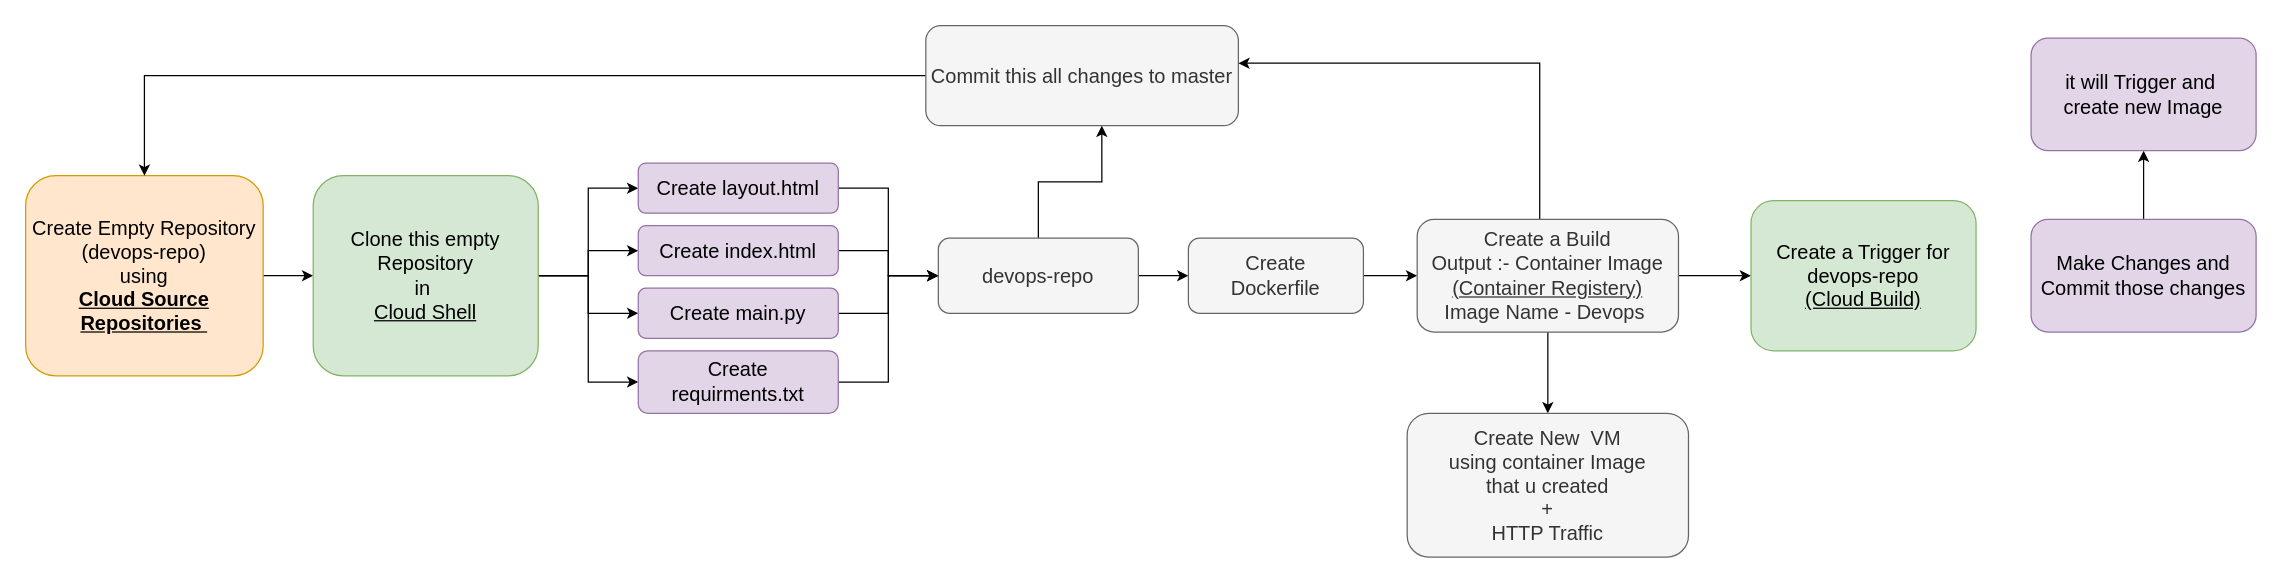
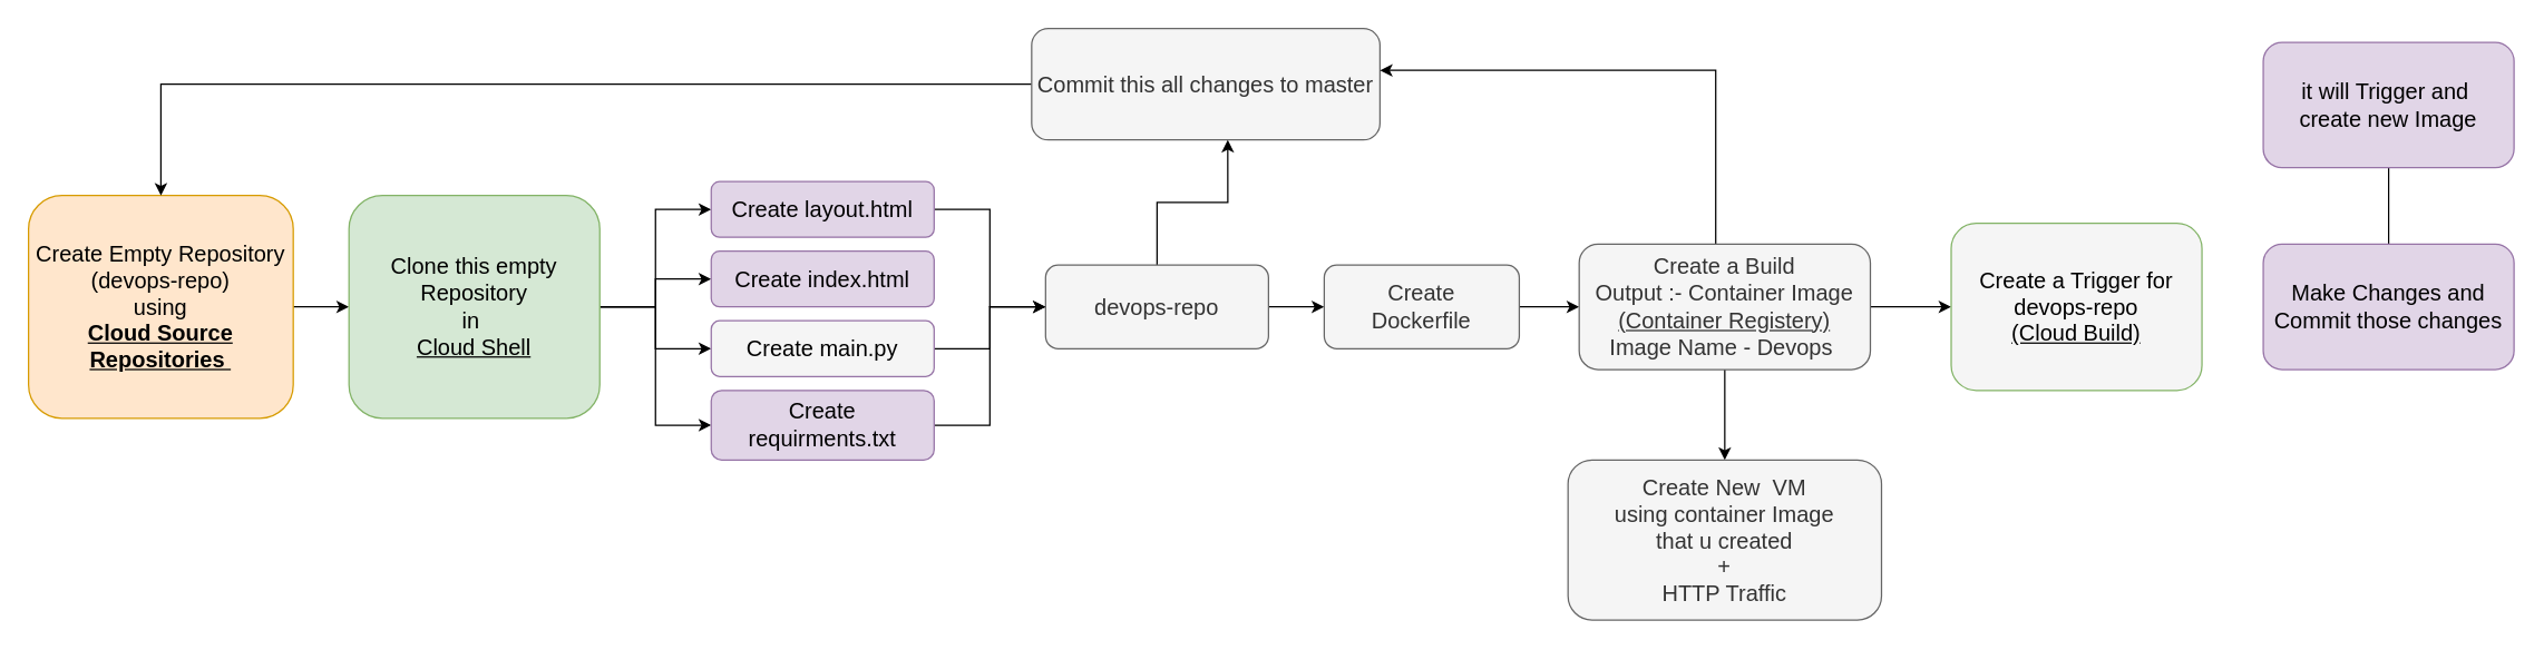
  <mxCell id="0" />
  <mxCell id="1" parent="0" />
  <mxCell id="2" style="edgeStyle=orthogonalEdgeStyle;rounded=0;orthogonalLoop=1;jettySize=auto;html=1;entryX=0;entryY=0.5;entryDx=0;entryDy=0;" edge="1" parent="1" source="3" target="8"><mxGeometry relative="1" as="geometry" /></mxCell>
  <mxCell id="3" value="&lt;font style=&quot;font-size: 16px&quot;&gt;Create Empty Repository&lt;br&gt;(devops-repo)&lt;br&gt;using&lt;br&gt;&lt;b&gt;&lt;u&gt;Cloud Source Repositories&amp;nbsp;&lt;/u&gt;&lt;/b&gt;&lt;/font&gt;" style="rounded=1;whiteSpace=wrap;html=1;fillColor=#ffe6cc;strokeColor=#d79b00;" vertex="1" parent="1"><mxGeometry x="20" y="140" width="190" height="160" as="geometry" /></mxCell>
  <mxCell id="4" style="edgeStyle=orthogonalEdgeStyle;rounded=0;orthogonalLoop=1;jettySize=auto;html=1;entryX=0;entryY=0.5;entryDx=0;entryDy=0;" edge="1" parent="1" source="8" target="10"><mxGeometry relative="1" as="geometry" /></mxCell>
  <mxCell id="5" style="edgeStyle=orthogonalEdgeStyle;rounded=0;orthogonalLoop=1;jettySize=auto;html=1;entryX=0;entryY=0.5;entryDx=0;entryDy=0;" edge="1" parent="1" source="8" target="12"><mxGeometry relative="1" as="geometry" /></mxCell>
  <mxCell id="6" style="edgeStyle=orthogonalEdgeStyle;rounded=0;orthogonalLoop=1;jettySize=auto;html=1;entryX=0;entryY=0.5;entryDx=0;entryDy=0;" edge="1" parent="1" source="8" target="14"><mxGeometry relative="1" as="geometry" /></mxCell>
  <mxCell id="7" style="edgeStyle=orthogonalEdgeStyle;rounded=0;orthogonalLoop=1;jettySize=auto;html=1;entryX=0;entryY=0.5;entryDx=0;entryDy=0;" edge="1" parent="1" source="8" target="16"><mxGeometry relative="1" as="geometry" /></mxCell>
  <mxCell id="8" value="&lt;span style=&quot;font-size: 16px&quot;&gt;Clone this empty Repository&lt;br&gt;in&amp;nbsp;&lt;br&gt;&lt;u&gt;Cloud Shell&lt;/u&gt;&lt;br&gt;&lt;/span&gt;" style="rounded=1;whiteSpace=wrap;html=1;fillColor=#d5e8d4;strokeColor=#82b366;" vertex="1" parent="1"><mxGeometry x="250" y="140" width="180" height="160" as="geometry" /></mxCell>
  <mxCell id="9" style="edgeStyle=orthogonalEdgeStyle;rounded=0;orthogonalLoop=1;jettySize=auto;html=1;entryX=0;entryY=0.5;entryDx=0;entryDy=0;" edge="1" parent="1" source="10" target="21"><mxGeometry relative="1" as="geometry" /></mxCell>
  <mxCell id="10" value="&lt;span style=&quot;font-size: 16px&quot;&gt;Create layout.html&lt;br&gt;&lt;/span&gt;" style="rounded=1;whiteSpace=wrap;html=1;fillColor=#e1d5e7;strokeColor=#9673a6;" vertex="1" parent="1"><mxGeometry x="510" y="130" width="160" height="40" as="geometry" /></mxCell>
- <mxCell id="11" style="edgeStyle=orthogonalEdgeStyle;rounded=0;orthogonalLoop=1;jettySize=auto;html=1;entryX=0;entryY=0.5;entryDx=0;entryDy=0;" edge="1" parent="1" source="12" target="21"><mxGeometry relative="1" as="geometry" /></mxCell>
  <mxCell id="12" value="&lt;span style=&quot;font-size: 16px&quot;&gt;Create index.html&lt;br&gt;&lt;/span&gt;" style="rounded=1;whiteSpace=wrap;html=1;fillColor=#e1d5e7;strokeColor=#9673a6;" vertex="1" parent="1"><mxGeometry x="510" y="180" width="160" height="40" as="geometry" /></mxCell>
  <mxCell id="13" style="edgeStyle=orthogonalEdgeStyle;rounded=0;orthogonalLoop=1;jettySize=auto;html=1;entryX=0;entryY=0.5;entryDx=0;entryDy=0;" edge="1" parent="1" source="14" target="21"><mxGeometry relative="1" as="geometry" /></mxCell>
- <mxCell id="14" value="&lt;span style=&quot;font-size: 16px&quot;&gt;Create main.py&lt;br&gt;&lt;/span&gt;" style="rounded=1;whiteSpace=wrap;html=1;fillColor=#e1d5e7;strokeColor=#9673a6;" vertex="1" parent="1"><mxGeometry x="510" y="230" width="160" height="40" as="geometry" /></mxCell>
+ <mxCell id="14" value="&lt;span style=&quot;font-size: 16px&quot;&gt;Create main.py&lt;br&gt;&lt;/span&gt;" style="rounded=1;whiteSpace=wrap;html=1;fillColor=#f5f5f5;strokeColor=#9673a6;" vertex="1" parent="1"><mxGeometry x="510" y="230" width="160" height="40" as="geometry" /></mxCell>
  <mxCell id="15" style="edgeStyle=orthogonalEdgeStyle;rounded=0;orthogonalLoop=1;jettySize=auto;html=1;entryX=0;entryY=0.5;entryDx=0;entryDy=0;endArrow=none;" edge="1" parent="1" source="16" target="21"><mxGeometry relative="1" as="geometry" /></mxCell>
  <mxCell id="16" value="&lt;span style=&quot;font-size: 16px&quot;&gt;Create requirments.txt&lt;br&gt;&lt;/span&gt;" style="rounded=1;whiteSpace=wrap;html=1;fillColor=#e1d5e7;strokeColor=#9673a6;" vertex="1" parent="1"><mxGeometry x="510" y="280" width="160" height="50" as="geometry" /></mxCell>
  <mxCell id="17" style="edgeStyle=orthogonalEdgeStyle;rounded=0;orthogonalLoop=1;jettySize=auto;html=1;entryX=0.5;entryY=0;entryDx=0;entryDy=0;" edge="1" parent="1" source="18" target="3"><mxGeometry relative="1" as="geometry" /></mxCell>
  <mxCell id="18" value="&lt;span style=&quot;font-size: 16px&quot;&gt;Commit this all changes to master&lt;br&gt;&lt;/span&gt;" style="rounded=1;whiteSpace=wrap;html=1;fillColor=#f5f5f5;strokeColor=#666666;fontColor=#333333;" vertex="1" parent="1"><mxGeometry x="740" y="20" width="250" height="80" as="geometry" /></mxCell>
  <mxCell id="19" style="edgeStyle=orthogonalEdgeStyle;rounded=0;orthogonalLoop=1;jettySize=auto;html=1;entryX=0.563;entryY=1;entryDx=0;entryDy=0;entryPerimeter=0;" edge="1" parent="1" source="21" target="18"><mxGeometry relative="1" as="geometry" /></mxCell>
  <mxCell id="20" style="edgeStyle=orthogonalEdgeStyle;rounded=0;orthogonalLoop=1;jettySize=auto;html=1;entryX=0;entryY=0.5;entryDx=0;entryDy=0;" edge="1" parent="1" source="21"><mxGeometry relative="1" as="geometry"><mxPoint x="950" y="220" as="targetPoint" /></mxGeometry></mxCell>
  <mxCell id="21" value="&lt;span style=&quot;font-size: 16px&quot;&gt;devops-repo&lt;br&gt;&lt;/span&gt;" style="rounded=1;whiteSpace=wrap;html=1;fillColor=#f5f5f5;strokeColor=#666666;fontColor=#333333;" vertex="1" parent="1"><mxGeometry x="750" y="190" width="160" height="60" as="geometry" /></mxCell>
  <mxCell id="22" style="edgeStyle=orthogonalEdgeStyle;rounded=0;orthogonalLoop=1;jettySize=auto;html=1;" edge="1" parent="1" source="23" target="27"><mxGeometry relative="1" as="geometry" /></mxCell>
  <mxCell id="23" value="&lt;span style=&quot;font-size: 16px&quot;&gt;Create&lt;br&gt;Dockerfile&lt;br&gt;&lt;/span&gt;" style="rounded=1;whiteSpace=wrap;html=1;fillColor=#f5f5f5;strokeColor=#666666;fontColor=#333333;" vertex="1" parent="1"><mxGeometry x="950" y="190" width="140" height="60" as="geometry" /></mxCell>
  <mxCell id="24" style="edgeStyle=orthogonalEdgeStyle;rounded=0;orthogonalLoop=1;jettySize=auto;html=1;entryX=0.5;entryY=0;entryDx=0;entryDy=0;" edge="1" parent="1" source="27" target="28"><mxGeometry relative="1" as="geometry" /></mxCell>
  <mxCell id="25" style="edgeStyle=orthogonalEdgeStyle;rounded=0;orthogonalLoop=1;jettySize=auto;html=1;" edge="1" parent="1" source="27" target="18"><mxGeometry relative="1" as="geometry"><mxPoint x="1000" y="59" as="targetPoint" /><Array as="points"><mxPoint x="1231" y="50" /></Array></mxGeometry></mxCell>
  <mxCell id="26" style="edgeStyle=orthogonalEdgeStyle;rounded=0;orthogonalLoop=1;jettySize=auto;html=1;" edge="1" parent="1" source="27"><mxGeometry relative="1" as="geometry"><mxPoint x="1400" y="220" as="targetPoint" /></mxGeometry></mxCell>
  <mxCell id="27" value="&lt;span style=&quot;font-size: 16px&quot;&gt;Create a Build&lt;br&gt;Output :- Container Image&lt;br&gt;&lt;u&gt;(Container Registery)&lt;br&gt;&lt;/u&gt;Image Name - Devops&amp;nbsp;&lt;br&gt;&lt;/span&gt;" style="rounded=1;whiteSpace=wrap;html=1;fillColor=#f5f5f5;strokeColor=#666666;fontColor=#333333;" vertex="1" parent="1"><mxGeometry x="1133" y="175" width="209" height="90" as="geometry" /></mxCell>
  <mxCell id="28" value="&lt;span style=&quot;font-size: 16px&quot;&gt;Create New&amp;nbsp;&amp;nbsp;VM&lt;br&gt;using container Image&lt;br&gt;that u created&lt;br&gt;+&lt;br&gt;HTTP Traffic&lt;br&gt;&lt;/span&gt;" style="rounded=1;whiteSpace=wrap;html=1;fillColor=#f5f5f5;strokeColor=#666666;fontColor=#333333;" vertex="1" parent="1"><mxGeometry x="1125" y="330" width="225" height="115" as="geometry" /></mxCell>
- <mxCell id="29" value="&lt;span style=&quot;font-size: 16px&quot;&gt;Create a Trigger for&lt;br&gt;devops-repo&lt;br&gt;&lt;u&gt;(Cloud Build)&lt;/u&gt;&lt;br&gt;&lt;/span&gt;" style="rounded=1;whiteSpace=wrap;html=1;fillColor=#d5e8d4;strokeColor=#82b366;" vertex="1" parent="1"><mxGeometry x="1400" y="160" width="180" height="120" as="geometry" /></mxCell>
- <mxCell id="30" style="edgeStyle=orthogonalEdgeStyle;rounded=0;orthogonalLoop=1;jettySize=auto;html=1;entryX=0.5;entryY=1;entryDx=0;entryDy=0;" edge="1" parent="1" source="31" target="32"><mxGeometry relative="1" as="geometry" /></mxCell>
+ <mxCell id="29" value="&lt;span style=&quot;font-size: 16px&quot;&gt;Create a Trigger for&lt;br&gt;devops-repo&lt;br&gt;&lt;u&gt;(Cloud Build)&lt;/u&gt;&lt;br&gt;&lt;/span&gt;" style="rounded=1;whiteSpace=wrap;html=1;fillColor=#f5f5f5;strokeColor=#82b366;" vertex="1" parent="1"><mxGeometry x="1400" y="160" width="180" height="120" as="geometry" /></mxCell>
+ <mxCell id="30" style="edgeStyle=orthogonalEdgeStyle;rounded=0;orthogonalLoop=1;jettySize=auto;html=1;entryX=0.5;entryY=1;entryDx=0;entryDy=0;endArrow=none;" edge="1" parent="1" source="31" target="32"><mxGeometry relative="1" as="geometry" /></mxCell>
  <mxCell id="31" value="&lt;span style=&quot;font-size: 16px&quot;&gt;Make Changes and&lt;br&gt;Commit those changes&lt;br&gt;&lt;/span&gt;" style="rounded=1;whiteSpace=wrap;html=1;fillColor=#e1d5e7;strokeColor=#9673a6;" vertex="1" parent="1"><mxGeometry x="1624" y="175" width="180" height="90" as="geometry" /></mxCell>
  <mxCell id="32" value="&lt;span style=&quot;font-size: 16px&quot;&gt;it will Trigger and&amp;nbsp;&lt;br&gt;create new Image&lt;br&gt;&lt;/span&gt;" style="rounded=1;whiteSpace=wrap;html=1;fillColor=#e1d5e7;strokeColor=#9673a6;" vertex="1" parent="1"><mxGeometry x="1624" y="30" width="180" height="90" as="geometry" /></mxCell>
